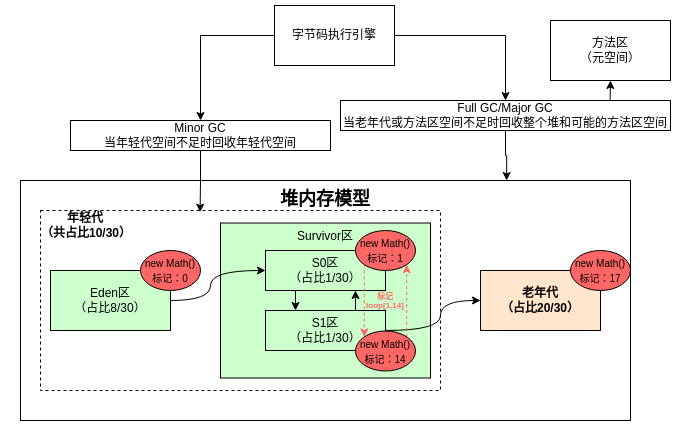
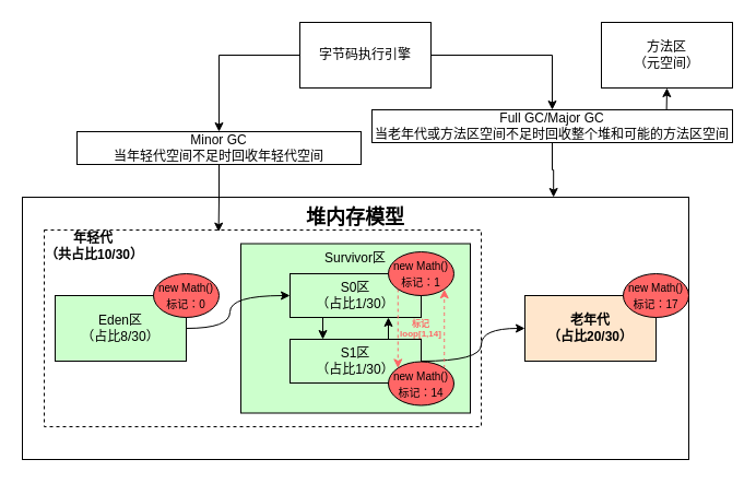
  <mxCell id="0" />
  <mxCell id="1" parent="0" />
  <mxCell id="2" value="&lt;div&gt;&lt;b&gt;&lt;font style=&quot;font-size: 18px;&quot;&gt;堆内存模型&lt;/font&gt;&lt;/b&gt;&lt;/div&gt;&lt;div&gt;&lt;b&gt;&lt;font size=&quot;3&quot;&gt;&lt;br&gt;&lt;/font&gt;&lt;/b&gt;&lt;/div&gt;&lt;div&gt;&lt;br&gt;&lt;/div&gt;&lt;div&gt;&lt;b&gt;&lt;font size=&quot;3&quot;&gt;&lt;br&gt;&lt;/font&gt;&lt;/b&gt;&lt;/div&gt;&lt;div&gt;&lt;b&gt;&lt;font size=&quot;3&quot;&gt;&lt;br&gt;&lt;/font&gt;&lt;/b&gt;&lt;/div&gt;&lt;div&gt;&lt;b&gt;&lt;font size=&quot;3&quot;&gt;&lt;br&gt;&lt;/font&gt;&lt;/b&gt;&lt;/div&gt;&lt;div&gt;&lt;b&gt;&lt;font size=&quot;3&quot;&gt;&lt;br&gt;&lt;/font&gt;&lt;/b&gt;&lt;/div&gt;&lt;div&gt;&lt;b&gt;&lt;font size=&quot;3&quot;&gt;&lt;br&gt;&lt;/font&gt;&lt;/b&gt;&lt;/div&gt;&lt;div&gt;&lt;b&gt;&lt;font size=&quot;3&quot;&gt;&lt;br&gt;&lt;/font&gt;&lt;/b&gt;&lt;/div&gt;&lt;div&gt;&lt;b&gt;&lt;font size=&quot;3&quot;&gt;&lt;br&gt;&lt;/font&gt;&lt;/b&gt;&lt;/div&gt;&lt;div&gt;&lt;b&gt;&lt;font size=&quot;3&quot;&gt;&lt;br&gt;&lt;/font&gt;&lt;/b&gt;&lt;/div&gt;&lt;div&gt;&lt;br&gt;&lt;/div&gt;" style="rounded=0;whiteSpace=wrap;html=1;" vertex="1" parent="1"><mxGeometry x="20" y="180" width="610" height="240" as="geometry" /></mxCell>
  <mxCell id="3" value="" style="rounded=0;whiteSpace=wrap;html=1;dashed=1;" vertex="1" parent="1"><mxGeometry x="40" y="210" width="400" height="180" as="geometry" /></mxCell>
  <mxCell id="4" value="Survivor区&lt;div&gt;&lt;br&gt;&lt;/div&gt;&lt;div&gt;&lt;br&gt;&lt;/div&gt;&lt;div&gt;&lt;br&gt;&lt;/div&gt;&lt;div&gt;&lt;br&gt;&lt;/div&gt;&lt;div&gt;&lt;br&gt;&lt;/div&gt;&lt;div&gt;&lt;br&gt;&lt;/div&gt;&lt;div&gt;&lt;br&gt;&lt;/div&gt;&lt;div&gt;&lt;br&gt;&lt;/div&gt;&lt;div&gt;&lt;br&gt;&lt;/div&gt;" style="rounded=0;whiteSpace=wrap;html=1;fillColor=#CCFFCC;" vertex="1" parent="1"><mxGeometry x="220" y="222.5" width="210" height="155" as="geometry" /></mxCell>
  <mxCell id="5" style="edgeStyle=orthogonalEdgeStyle;rounded=0;orthogonalLoop=1;jettySize=auto;html=1;exitX=1;exitY=0.5;exitDx=0;exitDy=0;entryX=0;entryY=0.5;entryDx=0;entryDy=0;curved=1;" edge="1" parent="1" source="6" target="8"><mxGeometry relative="1" as="geometry"><Array as="points"><mxPoint x="210" y="300" /><mxPoint x="210" y="270" /></Array></mxGeometry></mxCell>
  <mxCell id="6" value="Eden区&lt;div&gt;（占比8/30）&lt;/div&gt;" style="rounded=0;whiteSpace=wrap;html=1;fillColor=#CCFFCC;" vertex="1" parent="1"><mxGeometry x="50" y="270" width="120" height="60" as="geometry" /></mxCell>
  <mxCell id="7" style="edgeStyle=orthogonalEdgeStyle;rounded=0;orthogonalLoop=1;jettySize=auto;html=1;exitX=0.25;exitY=1;exitDx=0;exitDy=0;entryX=0.25;entryY=0;entryDx=0;entryDy=0;" edge="1" parent="1" source="8" target="11"><mxGeometry relative="1" as="geometry" /></mxCell>
  <mxCell id="8" value="S0区&lt;div&gt;（占比1/30）&lt;/div&gt;" style="rounded=0;whiteSpace=wrap;html=1;fillColor=#CCFFCC;" vertex="1" parent="1"><mxGeometry x="265" y="250" width="120" height="40" as="geometry" /></mxCell>
  <mxCell id="9" style="edgeStyle=orthogonalEdgeStyle;rounded=0;orthogonalLoop=1;jettySize=auto;html=1;exitX=0.75;exitY=0;exitDx=0;exitDy=0;entryX=0.75;entryY=1;entryDx=0;entryDy=0;" edge="1" parent="1" source="11" target="8"><mxGeometry relative="1" as="geometry" /></mxCell>
  <mxCell id="10" style="edgeStyle=orthogonalEdgeStyle;rounded=0;orthogonalLoop=1;jettySize=auto;html=1;exitX=1;exitY=0.5;exitDx=0;exitDy=0;entryX=0;entryY=0.5;entryDx=0;entryDy=0;curved=1;" edge="1" parent="1" source="11" target="12"><mxGeometry relative="1" as="geometry"><Array as="points"><mxPoint x="440" y="330" /><mxPoint x="440" y="300" /></Array></mxGeometry></mxCell>
  <mxCell id="11" value="S1区&lt;div&gt;（占比1/30）&lt;/div&gt;" style="rounded=0;whiteSpace=wrap;html=1;fillColor=#CCFFCC;" vertex="1" parent="1"><mxGeometry x="265" y="310" width="120" height="40" as="geometry" /></mxCell>
  <mxCell id="12" value="&lt;b&gt;老年代&lt;/b&gt;&lt;div&gt;&lt;b&gt;（占比20/30）&lt;/b&gt;&lt;/div&gt;" style="rounded=0;whiteSpace=wrap;html=1;fillColor=#FFE6CC;" vertex="1" parent="1"><mxGeometry x="480" y="270" width="120" height="60" as="geometry" /></mxCell>
  <mxCell id="13" value="&lt;b&gt;年轻代&lt;/b&gt;&lt;div&gt;&lt;b&gt;（共占比10/30）&lt;/b&gt;&lt;/div&gt;" style="text;html=1;align=center;verticalAlign=middle;whiteSpace=wrap;rounded=0;" vertex="1" parent="1"><mxGeometry x="40" y="210" width="90" height="30" as="geometry" /></mxCell>
  <mxCell id="14" value="&lt;font style=&quot;font-size: 10px;&quot;&gt;new Math()&lt;/font&gt;&lt;div&gt;&lt;font style=&quot;font-size: 10px;&quot;&gt;标记：0&lt;/font&gt;&lt;/div&gt;" style="ellipse;whiteSpace=wrap;html=1;fillColor=#FF6666;" vertex="1" parent="1"><mxGeometry x="140" y="250" width="60" height="40" as="geometry" /></mxCell>
  <mxCell id="15" style="edgeStyle=orthogonalEdgeStyle;rounded=0;orthogonalLoop=1;jettySize=auto;html=1;exitX=0;exitY=1;exitDx=0;exitDy=0;entryX=0;entryY=0;entryDx=0;entryDy=0;dashed=1;strokeColor=#FF6666;curved=1;" edge="1" parent="1" source="16" target="18"><mxGeometry relative="1" as="geometry" /></mxCell>
  <mxCell id="16" value="&lt;font style=&quot;font-size: 10px;&quot;&gt;new Math()&lt;/font&gt;&lt;div&gt;&lt;font style=&quot;font-size: 10px;&quot;&gt;标记：1&lt;/font&gt;&lt;/div&gt;" style="ellipse;whiteSpace=wrap;html=1;fillColor=#FF6666;" vertex="1" parent="1"><mxGeometry x="355" y="230" width="60" height="40" as="geometry" /></mxCell>
  <mxCell id="17" style="edgeStyle=orthogonalEdgeStyle;rounded=0;orthogonalLoop=1;jettySize=auto;html=1;exitX=1;exitY=0;exitDx=0;exitDy=0;entryX=1;entryY=1;entryDx=0;entryDy=0;dashed=1;strokeColor=#FF6666;curved=1;" edge="1" parent="1" source="18" target="16"><mxGeometry relative="1" as="geometry" /></mxCell>
  <mxCell id="18" value="&lt;font style=&quot;font-size: 10px;&quot;&gt;new Math()&lt;/font&gt;&lt;div&gt;&lt;font style=&quot;font-size: 10px;&quot;&gt;标记：14&lt;/font&gt;&lt;/div&gt;" style="ellipse;whiteSpace=wrap;html=1;fillColor=#FF6666;" vertex="1" parent="1"><mxGeometry x="355" y="330.5" width="60" height="40" as="geometry" /></mxCell>
  <mxCell id="19" value="&lt;p style=&quot;line-height: 60%;&quot;&gt;&lt;/p&gt;&lt;div style=&quot;line-height: 0%;&quot;&gt;&lt;b style=&quot;font-size: 8px; color: rgb(255, 102, 102); background-color: initial;&quot;&gt;标记&lt;/b&gt;&lt;/div&gt;&lt;b style=&quot;font-size: 8px; color: rgb(255, 102, 102); background-color: initial;&quot;&gt;loop[1,14]&lt;/b&gt;&lt;p&gt;&lt;/p&gt;" style="text;html=1;align=center;verticalAlign=middle;whiteSpace=wrap;rounded=0;" vertex="1" parent="1"><mxGeometry x="355" y="290" width="60" height="25" as="geometry" /></mxCell>
  <mxCell id="20" value="&lt;font style=&quot;font-size: 10px;&quot;&gt;new Math()&lt;/font&gt;&lt;div&gt;&lt;font style=&quot;font-size: 10px;&quot;&gt;标记：17&lt;/font&gt;&lt;/div&gt;" style="ellipse;whiteSpace=wrap;html=1;fillColor=#FF6666;" vertex="1" parent="1"><mxGeometry x="570" y="250" width="60" height="40" as="geometry" /></mxCell>
  <mxCell id="21" style="edgeStyle=orthogonalEdgeStyle;rounded=0;orthogonalLoop=1;jettySize=auto;html=1;exitX=0;exitY=0.5;exitDx=0;exitDy=0;entryX=0.5;entryY=0;entryDx=0;entryDy=0;" edge="1" parent="1" source="23" target="24"><mxGeometry relative="1" as="geometry" /></mxCell>
  <mxCell id="22" style="edgeStyle=orthogonalEdgeStyle;rounded=0;orthogonalLoop=1;jettySize=auto;html=1;exitX=1;exitY=0.5;exitDx=0;exitDy=0;entryX=0.5;entryY=0;entryDx=0;entryDy=0;" edge="1" parent="1" source="23" target="25"><mxGeometry relative="1" as="geometry"><mxPoint x="460" y="120" as="targetPoint" /></mxGeometry></mxCell>
- <mxCell id="23" value="字节码执行引擎" style="rounded=0;whiteSpace=wrap;html=1;" vertex="1" parent="1"><mxGeometry x="274" y="5" width="120" height="60" as="geometry" /></mxCell>
+ <mxCell id="23" value="字节码执行引擎" style="rounded=0;whiteSpace=wrap;html=1;" vertex="1" parent="1"><mxGeometry x="274" y="20" width="120" height="60" as="geometry" /></mxCell>
  <mxCell id="24" value="Minor GC&lt;div&gt;当年轻代空间不足时回收年轻代空间&lt;/div&gt;" style="rounded=0;whiteSpace=wrap;html=1;" vertex="1" parent="1"><mxGeometry x="70" y="120" width="260" height="30" as="geometry" /></mxCell>
  <mxCell id="25" value="Full GC/Major GC&lt;div&gt;当老年代&lt;span style=&quot;background-color: initial;&quot;&gt;或方法区空间&lt;/span&gt;&lt;span style=&quot;background-color: initial;&quot;&gt;不足时回收整个堆和可能的方法区&lt;/span&gt;&lt;span style=&quot;background-color: initial;&quot;&gt;空间&lt;/span&gt;&lt;/div&gt;" style="rounded=0;whiteSpace=wrap;html=1;" vertex="1" parent="1"><mxGeometry x="340" y="100" width="330" height="30" as="geometry" /></mxCell>
  <mxCell id="26" style="edgeStyle=orthogonalEdgeStyle;rounded=0;orthogonalLoop=1;jettySize=auto;html=1;exitX=0.5;exitY=1;exitDx=0;exitDy=0;entryX=0.399;entryY=0.009;entryDx=0;entryDy=0;entryPerimeter=0;" edge="1" parent="1" source="24" target="3"><mxGeometry relative="1" as="geometry" /></mxCell>
  <mxCell id="27" style="edgeStyle=orthogonalEdgeStyle;rounded=0;orthogonalLoop=1;jettySize=auto;html=1;exitX=0.5;exitY=1;exitDx=0;exitDy=0;entryX=0.797;entryY=0;entryDx=0;entryDy=0;entryPerimeter=0;" edge="1" parent="1" source="25" target="2"><mxGeometry relative="1" as="geometry" /></mxCell>
  <mxCell id="28" value="方法区&lt;div&gt;（元空间）&lt;/div&gt;" style="rounded=0;whiteSpace=wrap;html=1;" vertex="1" parent="1"><mxGeometry x="550" y="20" width="120" height="60" as="geometry" /></mxCell>
  <mxCell id="29" style="edgeStyle=orthogonalEdgeStyle;rounded=0;orthogonalLoop=1;jettySize=auto;html=1;exitX=0.817;exitY=0.002;exitDx=0;exitDy=0;entryX=0.5;entryY=1;entryDx=0;entryDy=0;exitPerimeter=0;" edge="1" parent="1" source="25" target="28"><mxGeometry relative="1" as="geometry" /></mxCell>
